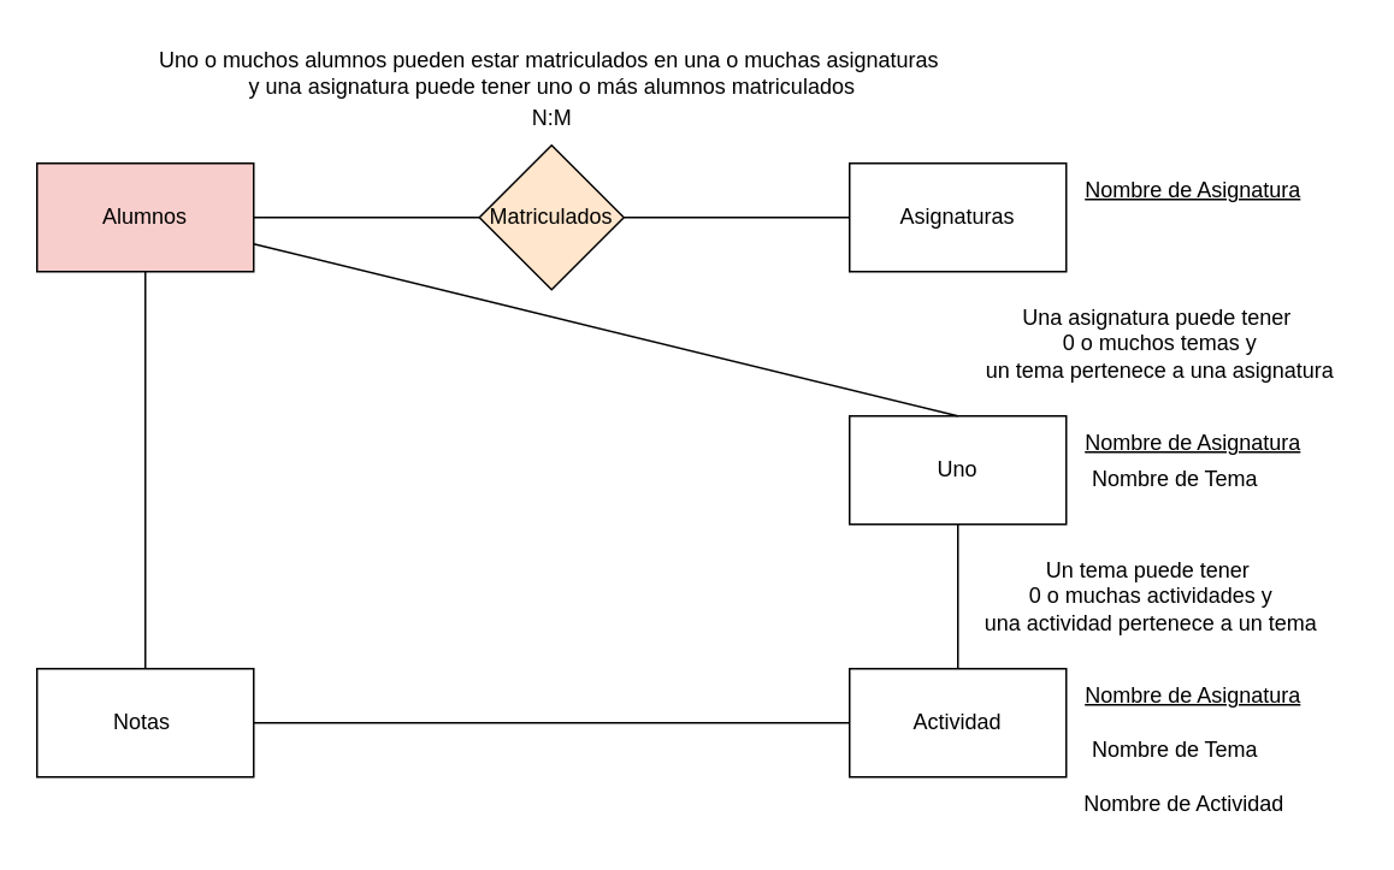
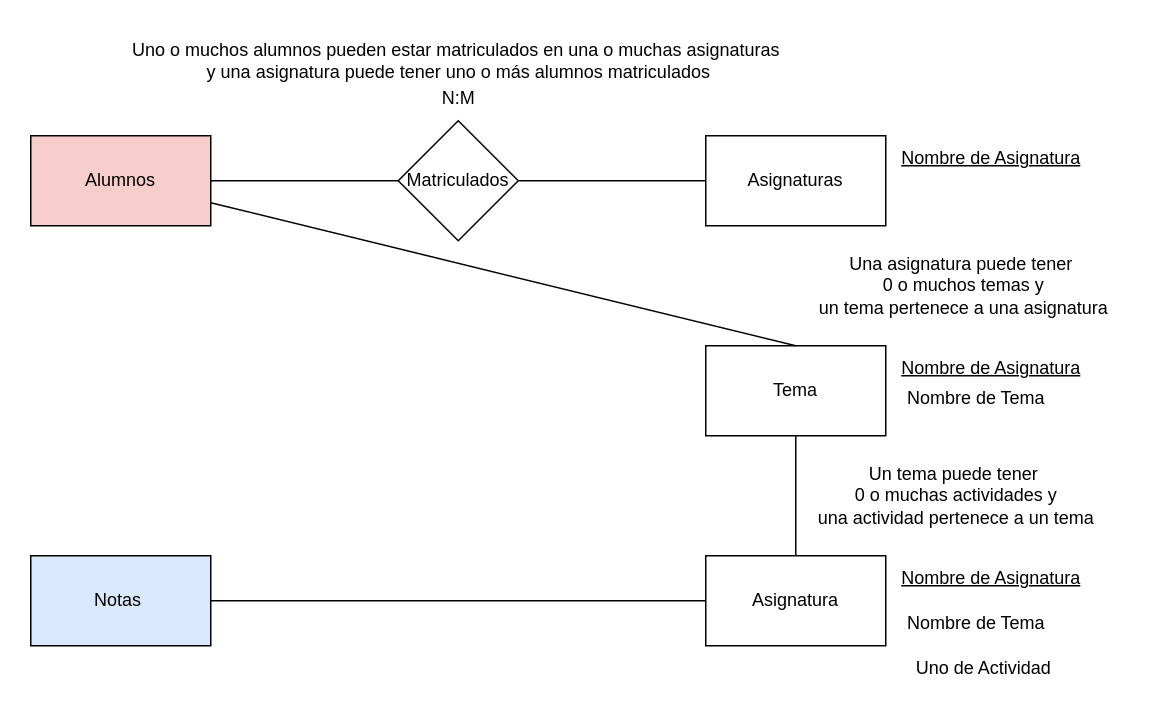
  <mxCell id="0" />
  <mxCell id="1" parent="0" />
  <mxCell id="2" value="Alumnos" style="rounded=0;whiteSpace=wrap;html=1;fillColor=#f8cecc;" vertex="1" parent="1"><mxGeometry x="20" y="90" width="120" height="60" as="geometry" /></mxCell>
  <mxCell id="3" value="" style="endArrow=none;html=1;rounded=0;" edge="1" parent="1" source="20"><mxGeometry width="50" height="50" relative="1" as="geometry"><mxPoint x="140" y="120" as="sourcePoint" /><mxPoint x="470" y="120" as="targetPoint" /></mxGeometry></mxCell>
  <mxCell id="4" value="Asignaturas" style="rounded=0;whiteSpace=wrap;html=1;" vertex="1" parent="1"><mxGeometry x="470" y="90" width="120" height="60" as="geometry" /></mxCell>
- <mxCell id="5" value="Uno" style="rounded=0;whiteSpace=wrap;html=1;" vertex="1" parent="1"><mxGeometry x="470" y="230" width="120" height="60" as="geometry" /></mxCell>
+ <mxCell id="5" value="Tema" style="rounded=0;whiteSpace=wrap;html=1;" vertex="1" parent="1"><mxGeometry x="470" y="230" width="120" height="60" as="geometry" /></mxCell>
  <mxCell id="6" value="" style="endArrow=none;html=1;rounded=0;exitX=0.5;exitY=0;exitDx=0;exitDy=0;" edge="1" parent="1" source="5" target="2"><mxGeometry width="50" height="50" relative="1" as="geometry"><mxPoint x="280" y="210" as="sourcePoint" /><mxPoint x="330" y="160" as="targetPoint" /></mxGeometry></mxCell>
- <mxCell id="7" value="Actividad" style="rounded=0;whiteSpace=wrap;html=1;" vertex="1" parent="1"><mxGeometry x="470" y="370" width="120" height="60" as="geometry" /></mxCell>
+ <mxCell id="7" value="Asignatura" style="rounded=0;whiteSpace=wrap;html=1;" vertex="1" parent="1"><mxGeometry x="470" y="370" width="120" height="60" as="geometry" /></mxCell>
  <mxCell id="8" value="" style="endArrow=none;html=1;rounded=0;entryX=0.5;entryY=1;entryDx=0;entryDy=0;exitX=0.5;exitY=0;exitDx=0;exitDy=0;" edge="1" parent="1" source="7"><mxGeometry width="50" height="50" relative="1" as="geometry"><mxPoint x="280" y="350" as="sourcePoint" /><mxPoint x="530" y="290" as="targetPoint" /></mxGeometry></mxCell>
- <mxCell id="9" value="" style="endArrow=none;html=1;rounded=0;entryX=0.5;entryY=1;entryDx=0;entryDy=0;exitX=0.5;exitY=0;exitDx=0;exitDy=0;" edge="1" parent="1" source="10" target="2"><mxGeometry width="50" height="50" relative="1" as="geometry"><mxPoint x="80" y="300" as="sourcePoint" /><mxPoint x="330" y="240" as="targetPoint" /><Array as="points" /></mxGeometry></mxCell>
- <mxCell id="10" value="Notas&amp;nbsp;" style="rounded=0;whiteSpace=wrap;html=1;" vertex="1" parent="1"><mxGeometry x="20" y="370" width="120" height="60" as="geometry" /></mxCell>
+ <mxCell id="10" value="Notas&amp;nbsp;" style="rounded=0;whiteSpace=wrap;html=1;fillColor=#dae8fc;" vertex="1" parent="1"><mxGeometry x="20" y="370" width="120" height="60" as="geometry" /></mxCell>
  <mxCell id="11" value="" style="endArrow=none;html=1;rounded=0;exitX=1;exitY=0.5;exitDx=0;exitDy=0;" edge="1" parent="1" source="10" target="7"><mxGeometry width="50" height="50" relative="1" as="geometry"><mxPoint x="300" y="300" as="sourcePoint" /><mxPoint x="350" y="250" as="targetPoint" /></mxGeometry></mxCell>
  <mxCell id="12" value="&lt;u&gt;Nombre de Asignatura&lt;/u&gt;" style="text;html=1;align=center;verticalAlign=middle;resizable=0;points=[];autosize=1;strokeColor=none;fillColor=none;" vertex="1" parent="1"><mxGeometry x="590" y="90" width="140" height="30" as="geometry" /></mxCell>
  <mxCell id="13" value="Nombre de Tema" style="text;html=1;align=center;verticalAlign=middle;resizable=0;points=[];autosize=1;strokeColor=none;fillColor=none;" vertex="1" parent="1"><mxGeometry x="590" y="250" width="120" height="30" as="geometry" /></mxCell>
  <mxCell id="14" value="&lt;u&gt;Nombre de Asignatura&lt;/u&gt;" style="text;html=1;align=center;verticalAlign=middle;resizable=0;points=[];autosize=1;strokeColor=none;fillColor=none;" vertex="1" parent="1"><mxGeometry x="590" y="230" width="140" height="30" as="geometry" /></mxCell>
  <mxCell id="15" value="Nombre de Tema" style="text;html=1;align=center;verticalAlign=middle;resizable=0;points=[];autosize=1;strokeColor=none;fillColor=none;" vertex="1" parent="1"><mxGeometry x="590" y="400" width="120" height="30" as="geometry" /></mxCell>
  <mxCell id="16" value="&lt;u&gt;Nombre de Asignatura&lt;/u&gt;" style="text;html=1;align=center;verticalAlign=middle;resizable=0;points=[];autosize=1;strokeColor=none;fillColor=none;" vertex="1" parent="1"><mxGeometry x="590" y="370" width="140" height="30" as="geometry" /></mxCell>
- <mxCell id="17" value="Nombre de Actividad" style="text;html=1;align=center;verticalAlign=middle;resizable=0;points=[];autosize=1;strokeColor=none;fillColor=none;" vertex="1" parent="1"><mxGeometry x="590" y="430" width="130" height="30" as="geometry" /></mxCell>
+ <mxCell id="17" value="Uno de Actividad" style="text;html=1;align=center;verticalAlign=middle;resizable=0;points=[];autosize=1;strokeColor=none;fillColor=none;" vertex="1" parent="1"><mxGeometry x="590" y="430" width="130" height="30" as="geometry" /></mxCell>
  <mxCell id="18" value="N:M" style="text;html=1;align=center;verticalAlign=middle;resizable=0;points=[];autosize=1;strokeColor=none;fillColor=none;" vertex="1" parent="1"><mxGeometry x="280" y="50" width="50" height="30" as="geometry" /></mxCell>
  <mxCell id="19" value="" style="endArrow=none;html=1;rounded=0;" edge="1" parent="1" target="20"><mxGeometry width="50" height="50" relative="1" as="geometry"><mxPoint x="140" y="120" as="sourcePoint" /><mxPoint x="470" y="120" as="targetPoint" /></mxGeometry></mxCell>
- <mxCell id="20" value="Matriculados" style="rhombus;whiteSpace=wrap;html=1;fillColor=#ffe6cc;" vertex="1" parent="1"><mxGeometry x="265" y="80" width="80" height="80" as="geometry" /></mxCell>
+ <mxCell id="20" value="Matriculados" style="rhombus;whiteSpace=wrap;html=1;" vertex="1" parent="1"><mxGeometry x="265" y="80" width="80" height="80" as="geometry" /></mxCell>
  <mxCell id="21" value="Uno o muchos alumnos pueden estar matriculados en una o muchas asignaturas&amp;nbsp;&lt;div&gt;y una asignatura puede tener uno o más alumnos matriculados&lt;/div&gt;" style="text;html=1;align=center;verticalAlign=middle;resizable=0;points=[];autosize=1;strokeColor=none;fillColor=none;" vertex="1" parent="1"><mxGeometry x="75" y="20" width="460" height="40" as="geometry" /></mxCell>
  <mxCell id="22" value="Una asignatura puede tener&lt;div&gt;&amp;nbsp;0 o muchos temas y&lt;/div&gt;&lt;div&gt;&amp;nbsp;un tema pertenece a una asignatura&lt;/div&gt;" style="text;html=1;align=center;verticalAlign=middle;resizable=0;points=[];autosize=1;strokeColor=none;fillColor=none;" vertex="1" parent="1"><mxGeometry x="530" y="160" width="220" height="60" as="geometry" /></mxCell>
  <mxCell id="23" value="Un tema puede tener&lt;div&gt;&amp;nbsp;0 o muchas actividades y&lt;/div&gt;&lt;div&gt;&amp;nbsp;una actividad pertenece a un tema&lt;/div&gt;" style="text;html=1;align=center;verticalAlign=middle;resizable=0;points=[];autosize=1;strokeColor=none;fillColor=none;" vertex="1" parent="1"><mxGeometry x="530" y="300" width="210" height="60" as="geometry" /></mxCell>
